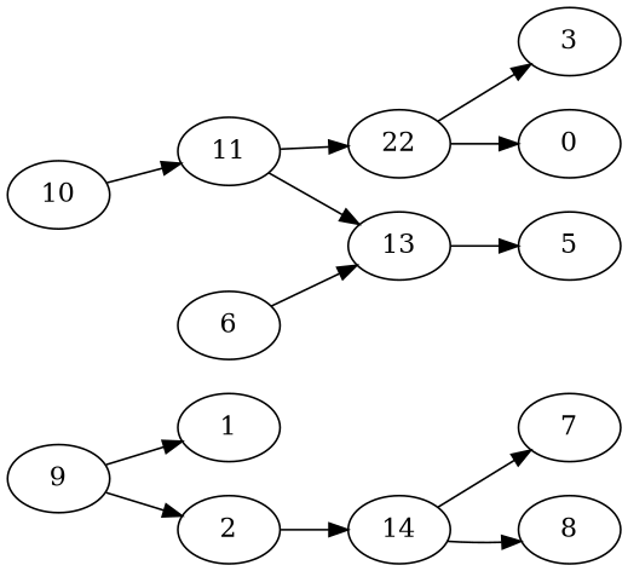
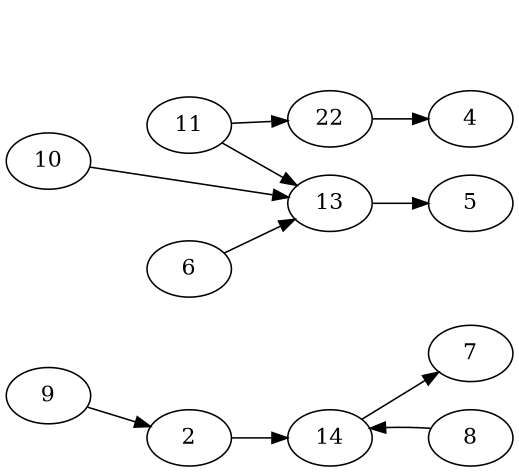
  digraph {
    rankdir=LR
    9
-   1
    2
    14
    10
    11
    n7 [label=22]
    13
    7
    8
-   3
-   4 [label=0]
+   4
    5
    6
-   9 -> 1
    9 -> 2
    2 -> 14
    14 -> 7
-   14 -> 8
-   10 -> 11
+   8 -> 14
+   10 -> 13
    11 -> n7
    11 -> 13
-   n7 -> 3
    n7 -> 4
    13 -> 5
    6 -> 13
  }
